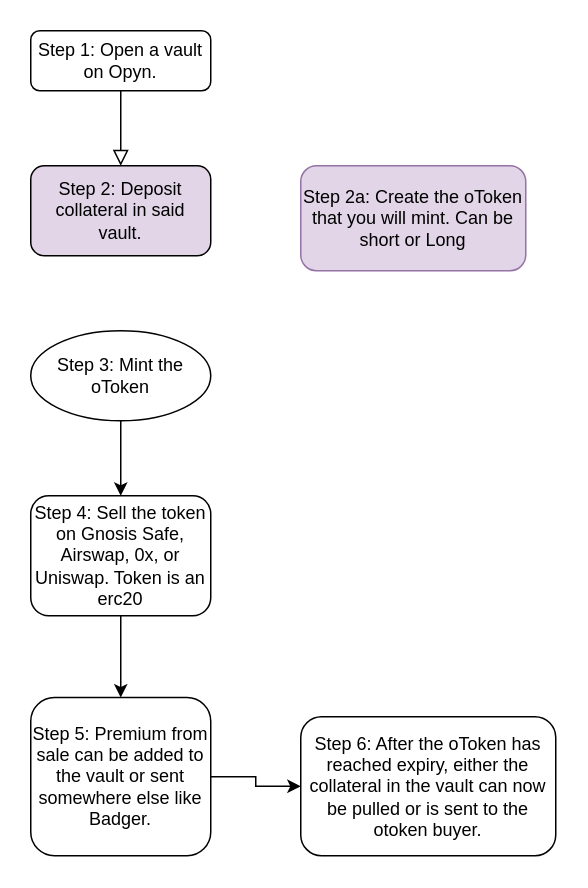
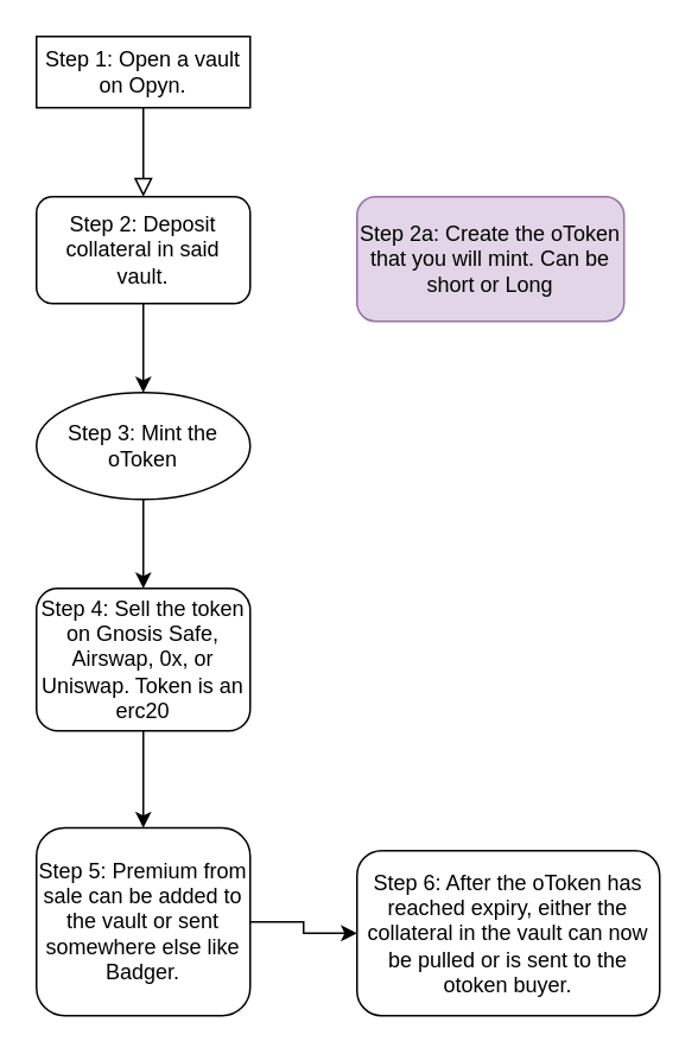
  <mxCell id="0" />
  <mxCell id="1" parent="0" />
  <mxCell id="2" value="" style="rounded=0;html=1;jettySize=auto;orthogonalLoop=1;fontSize=11;endArrow=block;endFill=0;endSize=8;strokeWidth=1;shadow=0;labelBackgroundColor=none;edgeStyle=orthogonalEdgeStyle;" parent="1" source="3" edge="1"><mxGeometry relative="1" as="geometry"><mxPoint x="80" y="110" as="targetPoint" /></mxGeometry></mxCell>
- <mxCell id="3" value="Step 1: Open a vault on Opyn." style="rounded=1;whiteSpace=wrap;html=1;fontSize=12;glass=0;strokeWidth=1;shadow=0;" parent="1" vertex="1"><mxGeometry x="20" y="20" width="120" height="40" as="geometry" /></mxCell>
+ <mxCell id="3" value="Step 1: Open a vault on Opyn." style="whiteSpace=wrap;html=1;fontSize=12;glass=0;strokeWidth=1;shadow=0;rounded=0;" parent="1" vertex="1"><mxGeometry x="20" y="20" width="120" height="40" as="geometry" /></mxCell>
  <mxCell id="4" value="Step 2a: Create the oToken that you will mint. Can be short or Long" style="rounded=1;whiteSpace=wrap;html=1;fontSize=12;glass=0;strokeWidth=1;shadow=0;fillColor=#e1d5e7;strokeColor=#9673a6;" parent="1" vertex="1"><mxGeometry x="200" y="110" width="150" height="70" as="geometry" /></mxCell>
- <mxCell id="6" value="Step 2: Deposit collateral in said vault." style="rounded=1;whiteSpace=wrap;html=1;fontSize=12;glass=0;strokeWidth=1;shadow=0;fillColor=#e1d5e7;" vertex="1" parent="1"><mxGeometry x="20" y="110" width="120" height="60" as="geometry" /></mxCell>
+ <mxCell id="5" value="" style="edgeStyle=orthogonalEdgeStyle;rounded=0;orthogonalLoop=1;jettySize=auto;html=1;" edge="1" parent="1" source="6" target="8"><mxGeometry relative="1" as="geometry" /></mxCell>
+ <mxCell id="6" value="Step 2: Deposit collateral in said vault." style="rounded=1;whiteSpace=wrap;html=1;fontSize=12;glass=0;strokeWidth=1;shadow=0;" vertex="1" parent="1"><mxGeometry x="20" y="110" width="120" height="60" as="geometry" /></mxCell>
  <mxCell id="7" value="" style="edgeStyle=orthogonalEdgeStyle;rounded=0;orthogonalLoop=1;jettySize=auto;html=1;" edge="1" parent="1" source="8" target="10"><mxGeometry relative="1" as="geometry" /></mxCell>
  <mxCell id="8" value="Step 3: Mint the oToken" style="ellipse;whiteSpace=wrap;html=1;glass=0;strokeWidth=1;shadow=0;" vertex="1" parent="1"><mxGeometry x="20" y="220" width="120" height="60" as="geometry" /></mxCell>
  <mxCell id="9" value="" style="edgeStyle=orthogonalEdgeStyle;rounded=0;orthogonalLoop=1;jettySize=auto;html=1;" edge="1" parent="1" source="10" target="12"><mxGeometry relative="1" as="geometry" /></mxCell>
  <mxCell id="10" value="Step 4: Sell the token on Gnosis Safe, Airswap, 0x, or Uniswap. Token is an &lt;br&gt;erc20" style="rounded=1;whiteSpace=wrap;html=1;glass=0;strokeWidth=1;shadow=0;" vertex="1" parent="1"><mxGeometry x="20" y="330" width="120" height="80" as="geometry" /></mxCell>
  <mxCell id="11" value="" style="edgeStyle=orthogonalEdgeStyle;rounded=0;orthogonalLoop=1;jettySize=auto;html=1;" edge="1" parent="1" source="12" target="13"><mxGeometry relative="1" as="geometry" /></mxCell>
  <mxCell id="12" value="Step 5: Premium from sale can be added to the vault or sent somewhere else like Badger." style="whiteSpace=wrap;html=1;rounded=1;glass=0;strokeWidth=1;shadow=0;" vertex="1" parent="1"><mxGeometry x="20" y="464.5" width="120" height="105.5" as="geometry" /></mxCell>
  <mxCell id="13" value="Step 6: After the oToken has reached expiry, either the collateral in the vault can now be pulled or is sent to the otoken buyer." style="whiteSpace=wrap;html=1;rounded=1;glass=0;strokeWidth=1;shadow=0;" vertex="1" parent="1"><mxGeometry x="200" y="477.25" width="170" height="92.75" as="geometry" /></mxCell>
